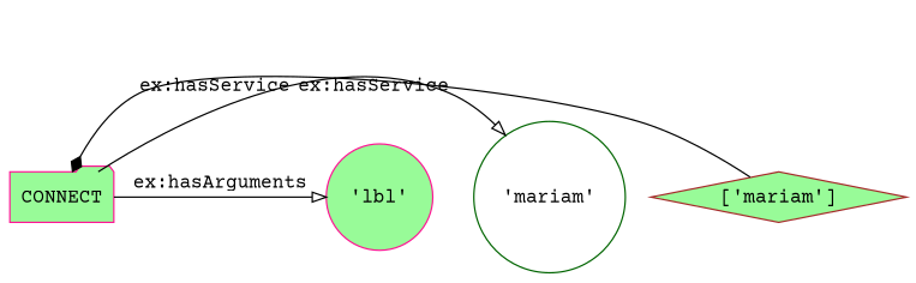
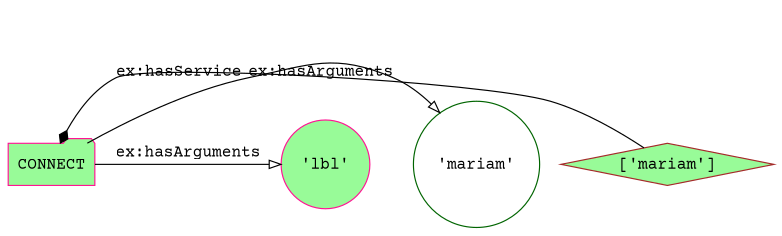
  digraph {
    fontname="Courier Prime"
    node [color=deeppink fillcolor=palegreen fontname="Courier Prime" shape=circle style=filled]
    edge [arrowhead=onormal constraint=false fontname="Courier Prime"]
    n1 [label=CONNECT shape=folder]
    n2 [label="'lbl'"]
    n3 [color=darkgreen fillcolor=white label="'mariam'"]
    n4 [color=brown label="['mariam']" shape=diamond]
    n1 -> n2 [label="ex:hasArguments"]
-   n1 -> n3 [label="ex:hasService"]
+   n1 -> n3 [label="ex:hasArguments"]
    n4 -> n1 [arrowhead=diamond label="ex:hasService"]
  }
